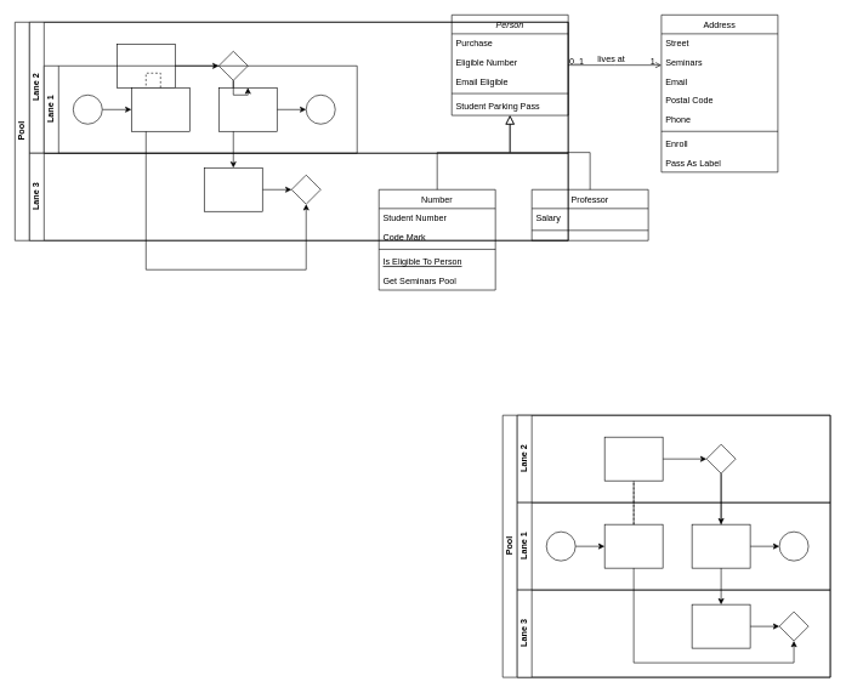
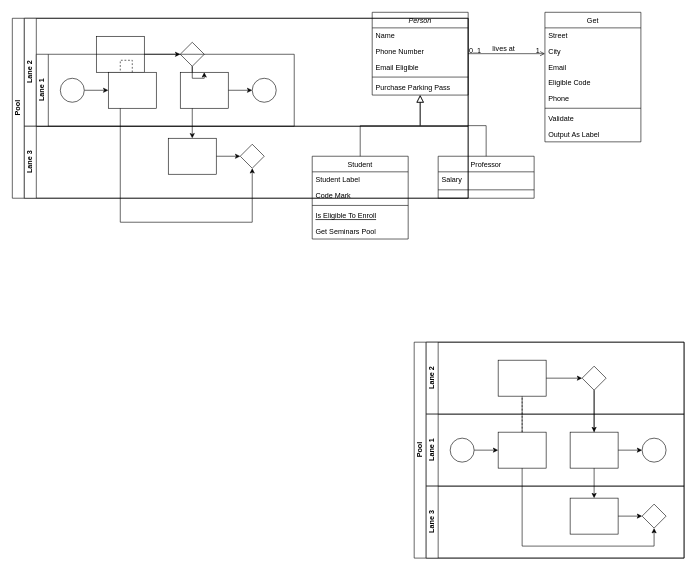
  <mxCell id="0" />
  <mxCell id="1" parent="0" />
  <mxCell id="2" value="Pool" style="swimlane;html=1;childLayout=stackLayout;resizeParent=1;resizeParentMax=0;horizontal=0;startSize=20;horizontalStack=0;" parent="1" vertex="1"><mxGeometry x="690" y="570" width="450" height="360" as="geometry" /></mxCell>
  <mxCell id="3" style="edgeStyle=orthogonalEdgeStyle;rounded=0;orthogonalLoop=1;jettySize=auto;html=1;endArrow=classic;endFill=1;" parent="2" source="8" target="18" edge="1"><mxGeometry relative="1" as="geometry" /></mxCell>
  <mxCell id="4" style="edgeStyle=orthogonalEdgeStyle;rounded=0;orthogonalLoop=1;jettySize=auto;html=1;endArrow=classic;endFill=1;" parent="2" source="7" target="19" edge="1"><mxGeometry relative="1" as="geometry"><Array as="points"><mxPoint x="180" y="340" /><mxPoint x="400" y="340" /></Array></mxGeometry></mxCell>
  <mxCell id="5" value="Lane 2" style="swimlane;html=1;startSize=20;horizontal=0;" parent="2" vertex="1"><mxGeometry x="20" width="430" height="120" as="geometry" /></mxCell>
  <mxCell id="6" value="" style="edgeStyle=orthogonalEdgeStyle;rounded=0;orthogonalLoop=1;jettySize=auto;html=1;endArrow=classic;endFill=1;" parent="5" source="7" target="8" edge="1"><mxGeometry relative="1" as="geometry" /></mxCell>
  <mxCell id="7" value="" style="rounded=0;whiteSpace=wrap;html=1;fontFamily=Helvetica;fontSize=12;fontColor=#000000;align=center;" parent="5" vertex="1"><mxGeometry x="120" y="30" width="80" height="60" as="geometry" /></mxCell>
  <mxCell id="8" value="" style="rhombus;whiteSpace=wrap;html=1;fontFamily=Helvetica;fontSize=12;fontColor=#000000;align=center;" parent="5" vertex="1"><mxGeometry x="260" y="40" width="40" height="40" as="geometry" /></mxCell>
  <mxCell id="9" value="Lane 1" style="swimlane;html=1;startSize=20;horizontal=0;" parent="2" vertex="1"><mxGeometry x="20" y="120" width="430" height="120" as="geometry" /></mxCell>
  <mxCell id="10" value="" style="edgeStyle=orthogonalEdgeStyle;rounded=0;orthogonalLoop=1;jettySize=auto;html=1;" parent="9" source="11" target="12" edge="1"><mxGeometry relative="1" as="geometry" /></mxCell>
  <mxCell id="11" value="" style="ellipse;whiteSpace=wrap;html=1;" parent="9" vertex="1"><mxGeometry x="40" y="40" width="40" height="40" as="geometry" /></mxCell>
  <mxCell id="12" value="" style="rounded=0;whiteSpace=wrap;html=1;fontFamily=Helvetica;fontSize=12;fontColor=#000000;align=center;" parent="9" vertex="1"><mxGeometry x="120" y="30" width="80" height="60" as="geometry" /></mxCell>
  <mxCell id="13" value="" style="edgeStyle=orthogonalEdgeStyle;rounded=0;orthogonalLoop=1;jettySize=auto;html=1;endArrow=classic;endFill=1;" parent="9" source="14" target="15" edge="1"><mxGeometry relative="1" as="geometry" /></mxCell>
  <mxCell id="14" value="" style="rounded=0;whiteSpace=wrap;html=1;fontFamily=Helvetica;fontSize=12;fontColor=#000000;align=center;" parent="9" vertex="1"><mxGeometry x="240" y="30" width="80" height="60" as="geometry" /></mxCell>
  <mxCell id="15" value="" style="ellipse;whiteSpace=wrap;html=1;" parent="9" vertex="1"><mxGeometry x="360" y="40" width="40" height="40" as="geometry" /></mxCell>
  <mxCell id="16" value="Lane 3" style="swimlane;html=1;startSize=20;horizontal=0;" parent="2" vertex="1"><mxGeometry x="20" y="240" width="430" height="120" as="geometry" /></mxCell>
  <mxCell id="17" value="" style="edgeStyle=orthogonalEdgeStyle;rounded=0;orthogonalLoop=1;jettySize=auto;html=1;endArrow=classic;endFill=1;" parent="16" source="18" target="19" edge="1"><mxGeometry relative="1" as="geometry" /></mxCell>
  <mxCell id="18" value="" style="rounded=0;whiteSpace=wrap;html=1;fontFamily=Helvetica;fontSize=12;fontColor=#000000;align=center;" parent="16" vertex="1"><mxGeometry x="240" y="20" width="80" height="60" as="geometry" /></mxCell>
  <mxCell id="19" value="" style="rhombus;whiteSpace=wrap;html=1;fontFamily=Helvetica;fontSize=12;fontColor=#000000;align=center;" parent="16" vertex="1"><mxGeometry x="360" y="30" width="40" height="40" as="geometry" /></mxCell>
  <mxCell id="20" value="" style="edgeStyle=orthogonalEdgeStyle;rounded=0;orthogonalLoop=1;jettySize=auto;html=1;dashed=1;endArrow=none;endFill=0;" parent="2" source="12" target="7" edge="1"><mxGeometry relative="1" as="geometry" /></mxCell>
  <mxCell id="21" style="edgeStyle=orthogonalEdgeStyle;rounded=0;orthogonalLoop=1;jettySize=auto;html=1;endArrow=classic;endFill=1;" parent="2" source="8" target="14" edge="1"><mxGeometry relative="1" as="geometry" /></mxCell>
  <mxCell id="22" value="" style="group" vertex="1" connectable="0" parent="1"><mxGeometry x="520" y="20" width="548" height="378" as="geometry" /></mxCell>
  <mxCell id="23" value="Person" style="swimlane;fontStyle=2;align=center;verticalAlign=top;childLayout=stackLayout;horizontal=1;startSize=26;horizontalStack=0;resizeParent=1;resizeLast=0;collapsible=1;marginBottom=0;rounded=0;shadow=0;strokeWidth=1;" vertex="1" parent="22"><mxGeometry x="100" width="160" height="138" as="geometry"><mxRectangle x="230" y="140" width="160" height="26" as="alternateBounds" /></mxGeometry></mxCell>
- <mxCell id="24" value="Purchase" style="text;align=left;verticalAlign=top;spacingLeft=4;spacingRight=4;overflow=hidden;rotatable=0;points=[[0,0.5],[1,0.5]];portConstraint=eastwest;" vertex="1" parent="23"><mxGeometry y="26" width="160" height="26" as="geometry" /></mxCell>
- <mxCell id="25" value="Eligible Number" style="text;align=left;verticalAlign=top;spacingLeft=4;spacingRight=4;overflow=hidden;rotatable=0;points=[[0,0.5],[1,0.5]];portConstraint=eastwest;rounded=0;shadow=0;html=0;" vertex="1" parent="23"><mxGeometry y="52" width="160" height="26" as="geometry" /></mxCell>
+ <mxCell id="24" value="Name" style="text;align=left;verticalAlign=top;spacingLeft=4;spacingRight=4;overflow=hidden;rotatable=0;points=[[0,0.5],[1,0.5]];portConstraint=eastwest;" vertex="1" parent="23"><mxGeometry y="26" width="160" height="26" as="geometry" /></mxCell>
+ <mxCell id="25" value="Phone Number" style="text;align=left;verticalAlign=top;spacingLeft=4;spacingRight=4;overflow=hidden;rotatable=0;points=[[0,0.5],[1,0.5]];portConstraint=eastwest;rounded=0;shadow=0;html=0;" vertex="1" parent="23"><mxGeometry y="52" width="160" height="26" as="geometry" /></mxCell>
  <mxCell id="26" value="Email Eligible" style="text;align=left;verticalAlign=top;spacingLeft=4;spacingRight=4;overflow=hidden;rotatable=0;points=[[0,0.5],[1,0.5]];portConstraint=eastwest;rounded=0;shadow=0;html=0;" vertex="1" parent="23"><mxGeometry y="78" width="160" height="26" as="geometry" /></mxCell>
  <mxCell id="27" value="" style="line;html=1;strokeWidth=1;align=left;verticalAlign=middle;spacingTop=-1;spacingLeft=3;spacingRight=3;rotatable=0;labelPosition=right;points=[];portConstraint=eastwest;" vertex="1" parent="23"><mxGeometry y="104" width="160" height="8" as="geometry" /></mxCell>
- <mxCell id="28" value="Student Parking Pass" style="text;align=left;verticalAlign=top;spacingLeft=4;spacingRight=4;overflow=hidden;rotatable=0;points=[[0,0.5],[1,0.5]];portConstraint=eastwest;" vertex="1" parent="23"><mxGeometry y="112" width="160" height="26" as="geometry" /></mxCell>
- <mxCell id="29" value="Number" style="swimlane;fontStyle=0;align=center;verticalAlign=top;childLayout=stackLayout;horizontal=1;startSize=26;horizontalStack=0;resizeParent=1;resizeLast=0;collapsible=1;marginBottom=0;rounded=0;shadow=0;strokeWidth=1;" vertex="1" parent="22"><mxGeometry y="240" width="160" height="138" as="geometry"><mxRectangle x="130" y="380" width="160" height="26" as="alternateBounds" /></mxGeometry></mxCell>
- <mxCell id="30" value="Student Number" style="text;align=left;verticalAlign=top;spacingLeft=4;spacingRight=4;overflow=hidden;rotatable=0;points=[[0,0.5],[1,0.5]];portConstraint=eastwest;" vertex="1" parent="29"><mxGeometry y="26" width="160" height="26" as="geometry" /></mxCell>
+ <mxCell id="28" value="Purchase Parking Pass" style="text;align=left;verticalAlign=top;spacingLeft=4;spacingRight=4;overflow=hidden;rotatable=0;points=[[0,0.5],[1,0.5]];portConstraint=eastwest;" vertex="1" parent="23"><mxGeometry y="112" width="160" height="26" as="geometry" /></mxCell>
+ <mxCell id="29" value="Student" style="swimlane;fontStyle=0;align=center;verticalAlign=top;childLayout=stackLayout;horizontal=1;startSize=26;horizontalStack=0;resizeParent=1;resizeLast=0;collapsible=1;marginBottom=0;rounded=0;shadow=0;strokeWidth=1;" vertex="1" parent="22"><mxGeometry y="240" width="160" height="138" as="geometry"><mxRectangle x="130" y="380" width="160" height="26" as="alternateBounds" /></mxGeometry></mxCell>
+ <mxCell id="30" value="Student Label" style="text;align=left;verticalAlign=top;spacingLeft=4;spacingRight=4;overflow=hidden;rotatable=0;points=[[0,0.5],[1,0.5]];portConstraint=eastwest;" vertex="1" parent="29"><mxGeometry y="26" width="160" height="26" as="geometry" /></mxCell>
  <mxCell id="31" value="Code Mark" style="text;align=left;verticalAlign=top;spacingLeft=4;spacingRight=4;overflow=hidden;rotatable=0;points=[[0,0.5],[1,0.5]];portConstraint=eastwest;rounded=0;shadow=0;html=0;" vertex="1" parent="29"><mxGeometry y="52" width="160" height="26" as="geometry" /></mxCell>
  <mxCell id="32" value="" style="line;html=1;strokeWidth=1;align=left;verticalAlign=middle;spacingTop=-1;spacingLeft=3;spacingRight=3;rotatable=0;labelPosition=right;points=[];portConstraint=eastwest;" vertex="1" parent="29"><mxGeometry y="78" width="160" height="8" as="geometry" /></mxCell>
- <mxCell id="33" value="Is Eligible To Person" style="text;align=left;verticalAlign=top;spacingLeft=4;spacingRight=4;overflow=hidden;rotatable=0;points=[[0,0.5],[1,0.5]];portConstraint=eastwest;fontStyle=4" vertex="1" parent="29"><mxGeometry y="86" width="160" height="26" as="geometry" /></mxCell>
+ <mxCell id="33" value="Is Eligible To Enroll" style="text;align=left;verticalAlign=top;spacingLeft=4;spacingRight=4;overflow=hidden;rotatable=0;points=[[0,0.5],[1,0.5]];portConstraint=eastwest;fontStyle=4" vertex="1" parent="29"><mxGeometry y="86" width="160" height="26" as="geometry" /></mxCell>
  <mxCell id="34" value="Get Seminars Pool" style="text;align=left;verticalAlign=top;spacingLeft=4;spacingRight=4;overflow=hidden;rotatable=0;points=[[0,0.5],[1,0.5]];portConstraint=eastwest;" vertex="1" parent="29"><mxGeometry y="112" width="160" height="26" as="geometry" /></mxCell>
  <mxCell id="35" value="" style="endArrow=block;endSize=10;endFill=0;shadow=0;strokeWidth=1;rounded=0;edgeStyle=elbowEdgeStyle;elbow=vertical;" edge="1" parent="22" source="29" target="23"><mxGeometry width="160" relative="1" as="geometry"><mxPoint x="80" y="83" as="sourcePoint" /><mxPoint x="80" y="83" as="targetPoint" /></mxGeometry></mxCell>
  <mxCell id="36" value="Professor" style="swimlane;fontStyle=0;align=center;verticalAlign=top;childLayout=stackLayout;horizontal=1;startSize=26;horizontalStack=0;resizeParent=1;resizeLast=0;collapsible=1;marginBottom=0;rounded=0;shadow=0;strokeWidth=1;" vertex="1" parent="22"><mxGeometry x="210" y="240" width="160" height="70" as="geometry"><mxRectangle x="340" y="380" width="170" height="26" as="alternateBounds" /></mxGeometry></mxCell>
  <mxCell id="37" value="Salary" style="text;align=left;verticalAlign=top;spacingLeft=4;spacingRight=4;overflow=hidden;rotatable=0;points=[[0,0.5],[1,0.5]];portConstraint=eastwest;" vertex="1" parent="36"><mxGeometry y="26" width="160" height="26" as="geometry" /></mxCell>
  <mxCell id="38" value="" style="line;html=1;strokeWidth=1;align=left;verticalAlign=middle;spacingTop=-1;spacingLeft=3;spacingRight=3;rotatable=0;labelPosition=right;points=[];portConstraint=eastwest;" vertex="1" parent="36"><mxGeometry y="52" width="160" height="8" as="geometry" /></mxCell>
  <mxCell id="39" value="" style="endArrow=block;endSize=10;endFill=0;shadow=0;strokeWidth=1;rounded=0;edgeStyle=elbowEdgeStyle;elbow=vertical;" edge="1" parent="22" source="36" target="23"><mxGeometry width="160" relative="1" as="geometry"><mxPoint x="90" y="253" as="sourcePoint" /><mxPoint x="190" y="151" as="targetPoint" /></mxGeometry></mxCell>
- <mxCell id="40" value="Address" style="swimlane;fontStyle=0;align=center;verticalAlign=top;childLayout=stackLayout;horizontal=1;startSize=26;horizontalStack=0;resizeParent=1;resizeLast=0;collapsible=1;marginBottom=0;rounded=0;shadow=0;strokeWidth=1;" vertex="1" parent="22"><mxGeometry x="388" width="160" height="216" as="geometry"><mxRectangle x="550" y="140" width="160" height="26" as="alternateBounds" /></mxGeometry></mxCell>
+ <mxCell id="40" value="Get" style="swimlane;fontStyle=0;align=center;verticalAlign=top;childLayout=stackLayout;horizontal=1;startSize=26;horizontalStack=0;resizeParent=1;resizeLast=0;collapsible=1;marginBottom=0;rounded=0;shadow=0;strokeWidth=1;" vertex="1" parent="22"><mxGeometry x="388" width="160" height="216" as="geometry"><mxRectangle x="550" y="140" width="160" height="26" as="alternateBounds" /></mxGeometry></mxCell>
  <mxCell id="41" value="Street" style="text;align=left;verticalAlign=top;spacingLeft=4;spacingRight=4;overflow=hidden;rotatable=0;points=[[0,0.5],[1,0.5]];portConstraint=eastwest;" vertex="1" parent="40"><mxGeometry y="26" width="160" height="26" as="geometry" /></mxCell>
- <mxCell id="42" value="Seminars" style="text;align=left;verticalAlign=top;spacingLeft=4;spacingRight=4;overflow=hidden;rotatable=0;points=[[0,0.5],[1,0.5]];portConstraint=eastwest;rounded=0;shadow=0;html=0;" vertex="1" parent="40"><mxGeometry y="52" width="160" height="26" as="geometry" /></mxCell>
+ <mxCell id="42" value="City" style="text;align=left;verticalAlign=top;spacingLeft=4;spacingRight=4;overflow=hidden;rotatable=0;points=[[0,0.5],[1,0.5]];portConstraint=eastwest;rounded=0;shadow=0;html=0;" vertex="1" parent="40"><mxGeometry y="52" width="160" height="26" as="geometry" /></mxCell>
  <mxCell id="43" value="Email" style="text;align=left;verticalAlign=top;spacingLeft=4;spacingRight=4;overflow=hidden;rotatable=0;points=[[0,0.5],[1,0.5]];portConstraint=eastwest;rounded=0;shadow=0;html=0;" vertex="1" parent="40"><mxGeometry y="78" width="160" height="26" as="geometry" /></mxCell>
- <mxCell id="44" value="Postal Code" style="text;align=left;verticalAlign=top;spacingLeft=4;spacingRight=4;overflow=hidden;rotatable=0;points=[[0,0.5],[1,0.5]];portConstraint=eastwest;rounded=0;shadow=0;html=0;" vertex="1" parent="40"><mxGeometry y="104" width="160" height="26" as="geometry" /></mxCell>
+ <mxCell id="44" value="Eligible Code" style="text;align=left;verticalAlign=top;spacingLeft=4;spacingRight=4;overflow=hidden;rotatable=0;points=[[0,0.5],[1,0.5]];portConstraint=eastwest;rounded=0;shadow=0;html=0;" vertex="1" parent="40"><mxGeometry y="104" width="160" height="26" as="geometry" /></mxCell>
  <mxCell id="45" value="Phone" style="text;align=left;verticalAlign=top;spacingLeft=4;spacingRight=4;overflow=hidden;rotatable=0;points=[[0,0.5],[1,0.5]];portConstraint=eastwest;rounded=0;shadow=0;html=0;" vertex="1" parent="40"><mxGeometry y="130" width="160" height="26" as="geometry" /></mxCell>
  <mxCell id="46" value="" style="line;html=1;strokeWidth=1;align=left;verticalAlign=middle;spacingTop=-1;spacingLeft=3;spacingRight=3;rotatable=0;labelPosition=right;points=[];portConstraint=eastwest;" vertex="1" parent="40"><mxGeometry y="156" width="160" height="8" as="geometry" /></mxCell>
- <mxCell id="47" value="Enroll" style="text;align=left;verticalAlign=top;spacingLeft=4;spacingRight=4;overflow=hidden;rotatable=0;points=[[0,0.5],[1,0.5]];portConstraint=eastwest;" vertex="1" parent="40"><mxGeometry y="164" width="160" height="26" as="geometry" /></mxCell>
- <mxCell id="48" value="Pass As Label" style="text;align=left;verticalAlign=top;spacingLeft=4;spacingRight=4;overflow=hidden;rotatable=0;points=[[0,0.5],[1,0.5]];portConstraint=eastwest;" vertex="1" parent="40"><mxGeometry y="190" width="160" height="26" as="geometry" /></mxCell>
+ <mxCell id="47" value="Validate" style="text;align=left;verticalAlign=top;spacingLeft=4;spacingRight=4;overflow=hidden;rotatable=0;points=[[0,0.5],[1,0.5]];portConstraint=eastwest;" vertex="1" parent="40"><mxGeometry y="164" width="160" height="26" as="geometry" /></mxCell>
+ <mxCell id="48" value="Output As Label" style="text;align=left;verticalAlign=top;spacingLeft=4;spacingRight=4;overflow=hidden;rotatable=0;points=[[0,0.5],[1,0.5]];portConstraint=eastwest;" vertex="1" parent="40"><mxGeometry y="190" width="160" height="26" as="geometry" /></mxCell>
  <mxCell id="49" value="" style="endArrow=open;shadow=0;strokeWidth=1;rounded=0;endFill=1;edgeStyle=elbowEdgeStyle;elbow=vertical;" edge="1" parent="22" source="23" target="40"><mxGeometry x="0.5" y="41" relative="1" as="geometry"><mxPoint x="260" y="72" as="sourcePoint" /><mxPoint x="420" y="72" as="targetPoint" /><mxPoint x="-40" y="32" as="offset" /></mxGeometry></mxCell>
  <mxCell id="50" value="0..1" style="resizable=0;align=left;verticalAlign=bottom;labelBackgroundColor=none;fontSize=12;" connectable="0" vertex="1" parent="49"><mxGeometry x="-1" relative="1" as="geometry"><mxPoint y="4" as="offset" /></mxGeometry></mxCell>
  <mxCell id="51" value="1" style="resizable=0;align=right;verticalAlign=bottom;labelBackgroundColor=none;fontSize=12;" connectable="0" vertex="1" parent="49"><mxGeometry x="1" relative="1" as="geometry"><mxPoint x="-7" y="4" as="offset" /></mxGeometry></mxCell>
  <mxCell id="52" value="lives at" style="text;html=1;resizable=0;points=[];;align=center;verticalAlign=middle;labelBackgroundColor=none;rounded=0;shadow=0;strokeWidth=1;fontSize=12;" vertex="1" connectable="0" parent="49"><mxGeometry x="0.5" y="49" relative="1" as="geometry"><mxPoint x="-38" y="40" as="offset" /></mxGeometry></mxCell>
  <mxCell id="53" value="Pool" style="swimlane;html=1;childLayout=stackLayout;resizeParent=1;resizeParentMax=0;horizontal=0;startSize=20;horizontalStack=0;" vertex="1" parent="1"><mxGeometry x="20" y="30" width="760" height="300" as="geometry" /></mxCell>
  <mxCell id="54" style="edgeStyle=orthogonalEdgeStyle;rounded=0;orthogonalLoop=1;jettySize=auto;html=1;endArrow=classic;endFill=1;" edge="1" parent="53" source="59" target="71"><mxGeometry relative="1" as="geometry" /></mxCell>
  <mxCell id="55" style="edgeStyle=orthogonalEdgeStyle;rounded=0;orthogonalLoop=1;jettySize=auto;html=1;endArrow=classic;endFill=1;" edge="1" parent="53" source="58" target="72"><mxGeometry relative="1" as="geometry"><Array as="points"><mxPoint x="180" y="340" /><mxPoint x="400" y="340" /></Array></mxGeometry></mxCell>
  <mxCell id="56" value="Lane 2" style="swimlane;html=1;startSize=20;horizontal=0;" vertex="1" parent="53"><mxGeometry x="20" width="740" height="180" as="geometry" /></mxCell>
  <mxCell id="57" value="" style="edgeStyle=orthogonalEdgeStyle;rounded=0;orthogonalLoop=1;jettySize=auto;html=1;endArrow=classic;endFill=1;" edge="1" parent="56" source="58" target="59"><mxGeometry relative="1" as="geometry" /></mxCell>
  <mxCell id="58" value="" style="rounded=0;whiteSpace=wrap;html=1;fontFamily=Helvetica;fontSize=12;fontColor=#000000;align=center;" vertex="1" parent="56"><mxGeometry x="120" y="30" width="80" height="60" as="geometry" /></mxCell>
  <mxCell id="59" value="" style="rhombus;whiteSpace=wrap;html=1;fontFamily=Helvetica;fontSize=12;fontColor=#000000;align=center;" vertex="1" parent="56"><mxGeometry x="260" y="40" width="40" height="40" as="geometry" /></mxCell>
  <mxCell id="60" value="Lane 1" style="swimlane;html=1;startSize=20;horizontal=0;" vertex="1" parent="56"><mxGeometry x="20" y="60" width="430" height="120" as="geometry" /></mxCell>
  <mxCell id="61" value="" style="edgeStyle=orthogonalEdgeStyle;rounded=0;orthogonalLoop=1;jettySize=auto;html=1;" edge="1" parent="60" source="62" target="63"><mxGeometry relative="1" as="geometry" /></mxCell>
  <mxCell id="62" value="" style="ellipse;whiteSpace=wrap;html=1;" vertex="1" parent="60"><mxGeometry x="40" y="40" width="40" height="40" as="geometry" /></mxCell>
  <mxCell id="63" value="" style="rounded=0;whiteSpace=wrap;html=1;fontFamily=Helvetica;fontSize=12;fontColor=#000000;align=center;" vertex="1" parent="60"><mxGeometry x="120" y="30" width="80" height="60" as="geometry" /></mxCell>
  <mxCell id="64" value="" style="edgeStyle=orthogonalEdgeStyle;rounded=0;orthogonalLoop=1;jettySize=auto;html=1;endArrow=classic;endFill=1;" edge="1" parent="60" source="65" target="66"><mxGeometry relative="1" as="geometry" /></mxCell>
  <mxCell id="65" value="" style="rounded=0;whiteSpace=wrap;html=1;fontFamily=Helvetica;fontSize=12;fontColor=#000000;align=center;" vertex="1" parent="60"><mxGeometry x="240" y="30" width="80" height="60" as="geometry" /></mxCell>
  <mxCell id="66" value="" style="ellipse;whiteSpace=wrap;html=1;" vertex="1" parent="60"><mxGeometry x="360" y="40" width="40" height="40" as="geometry" /></mxCell>
  <mxCell id="67" value="" style="edgeStyle=orthogonalEdgeStyle;rounded=0;orthogonalLoop=1;jettySize=auto;html=1;dashed=1;endArrow=none;endFill=0;" edge="1" parent="56" source="63" target="58"><mxGeometry relative="1" as="geometry" /></mxCell>
  <mxCell id="68" style="edgeStyle=orthogonalEdgeStyle;rounded=0;orthogonalLoop=1;jettySize=auto;html=1;endArrow=classic;endFill=1;" edge="1" parent="56" source="59" target="65"><mxGeometry relative="1" as="geometry" /></mxCell>
  <mxCell id="69" value="Lane 3" style="swimlane;html=1;startSize=20;horizontal=0;" vertex="1" parent="53"><mxGeometry x="20" y="180" width="740" height="120" as="geometry" /></mxCell>
  <mxCell id="70" value="" style="edgeStyle=orthogonalEdgeStyle;rounded=0;orthogonalLoop=1;jettySize=auto;html=1;endArrow=classic;endFill=1;" edge="1" parent="69" source="71" target="72"><mxGeometry relative="1" as="geometry" /></mxCell>
  <mxCell id="71" value="" style="rounded=0;whiteSpace=wrap;html=1;fontFamily=Helvetica;fontSize=12;fontColor=#000000;align=center;" vertex="1" parent="69"><mxGeometry x="240" y="20" width="80" height="60" as="geometry" /></mxCell>
  <mxCell id="72" value="" style="rhombus;whiteSpace=wrap;html=1;fontFamily=Helvetica;fontSize=12;fontColor=#000000;align=center;" vertex="1" parent="69"><mxGeometry x="360" y="30" width="40" height="40" as="geometry" /></mxCell>
